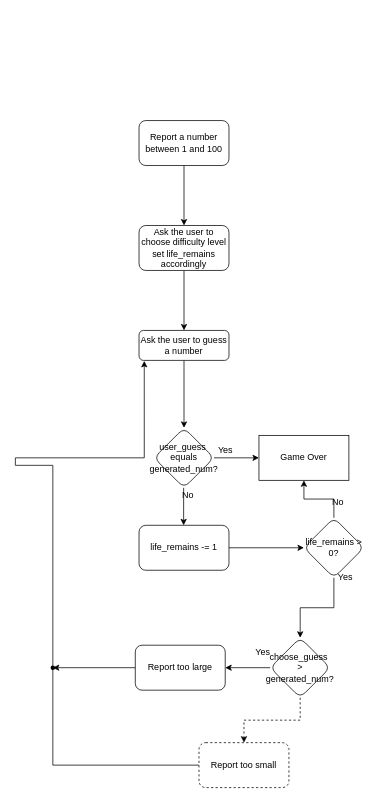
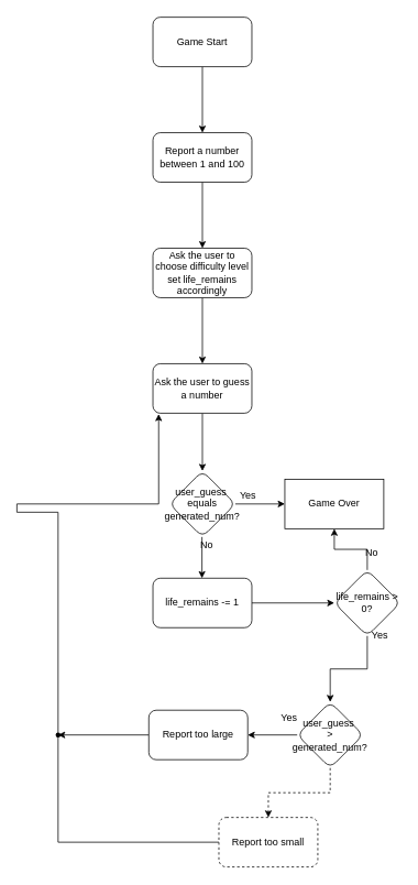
  <mxCell id="0" />
  <mxCell id="1" parent="0" />
+ <mxCell id="2" value="" style="edgeStyle=orthogonalEdgeStyle;rounded=0;orthogonalLoop=1;jettySize=auto;html=1;" edge="1" parent="1" source="3" target="5"><mxGeometry relative="1" as="geometry" /></mxCell>
+ <mxCell id="3" value="Game Start" style="rounded=1;whiteSpace=wrap;html=1;" vertex="1" parent="1"><mxGeometry x="185" y="20" width="120" height="60" as="geometry" /></mxCell>
  <mxCell id="4" value="" style="edgeStyle=orthogonalEdgeStyle;rounded=0;orthogonalLoop=1;jettySize=auto;html=1;" edge="1" parent="1" source="5" target="7"><mxGeometry relative="1" as="geometry" /></mxCell>
  <mxCell id="5" value="Report a number between 1 and 100" style="whiteSpace=wrap;html=1;rounded=1;" vertex="1" parent="1"><mxGeometry x="185" y="160" width="120" height="60" as="geometry" /></mxCell>
  <mxCell id="6" value="" style="edgeStyle=orthogonalEdgeStyle;rounded=0;orthogonalLoop=1;jettySize=auto;html=1;" edge="1" parent="1" source="7" target="9"><mxGeometry relative="1" as="geometry" /></mxCell>
  <mxCell id="7" value="Ask the user to choose difficulty level&lt;br&gt;set life_remains accordingly" style="whiteSpace=wrap;html=1;rounded=1;" vertex="1" parent="1"><mxGeometry x="185" y="300" width="120" height="60" as="geometry" /></mxCell>
  <mxCell id="8" value="" style="edgeStyle=orthogonalEdgeStyle;rounded=0;orthogonalLoop=1;jettySize=auto;html=1;" edge="1" parent="1" source="9" target="11"><mxGeometry relative="1" as="geometry" /></mxCell>
- <mxCell id="9" value="Ask the user to guess a number" style="whiteSpace=wrap;html=1;rounded=1;" vertex="1" parent="1"><mxGeometry x="185" y="440" width="120" height="40" as="geometry" /></mxCell>
+ <mxCell id="9" value="Ask the user to guess a number" style="whiteSpace=wrap;html=1;rounded=1;" vertex="1" parent="1"><mxGeometry x="185" y="440" width="120" height="60" as="geometry" /></mxCell>
  <mxCell id="10" value="" style="edgeStyle=orthogonalEdgeStyle;rounded=0;orthogonalLoop=1;jettySize=auto;html=1;" edge="1" parent="1" source="11" target="12"><mxGeometry relative="1" as="geometry" /></mxCell>
  <mxCell id="11" value="user_guess&amp;nbsp;&lt;br&gt;equals&lt;br&gt;generated_num?" style="rhombus;whiteSpace=wrap;html=1;rounded=1;" vertex="1" parent="1"><mxGeometry x="205" y="570" width="80" height="80" as="geometry" /></mxCell>
  <mxCell id="12" value="Game Over" style="whiteSpace=wrap;html=1;rounded=0;" vertex="1" parent="1"><mxGeometry x="345" y="580" width="120" height="60" as="geometry" /></mxCell>
  <mxCell id="13" value="Yes" style="text;html=1;align=center;verticalAlign=middle;resizable=0;points=[];autosize=1;strokeColor=none;fillColor=none;" vertex="1" parent="1"><mxGeometry x="280" y="590" width="40" height="20" as="geometry" /></mxCell>
  <mxCell id="14" value="" style="edgeStyle=orthogonalEdgeStyle;rounded=0;orthogonalLoop=1;jettySize=auto;html=1;" edge="1" parent="1" source="16" target="27"><mxGeometry relative="1" as="geometry" /></mxCell>
  <mxCell id="15" value="" style="edgeStyle=orthogonalEdgeStyle;rounded=0;orthogonalLoop=1;jettySize=auto;html=1;dashed=1;" edge="1" parent="1" source="16" target="30"><mxGeometry relative="1" as="geometry" /></mxCell>
- <mxCell id="16" value="choose_guess&amp;nbsp;&lt;br&gt;&amp;gt;&lt;br&gt;generated_num?" style="rhombus;whiteSpace=wrap;html=1;rounded=1;" vertex="1" parent="1"><mxGeometry x="360" y="850" width="80" height="80" as="geometry" /></mxCell>
+ <mxCell id="16" value="user_guess&amp;nbsp;&lt;br&gt;&amp;gt;&lt;br&gt;generated_num?" style="rhombus;whiteSpace=wrap;html=1;rounded=1;" vertex="1" parent="1"><mxGeometry x="360" y="850" width="80" height="80" as="geometry" /></mxCell>
  <mxCell id="17" value="No" style="text;html=1;align=center;verticalAlign=middle;resizable=0;points=[];autosize=1;strokeColor=none;fillColor=none;" vertex="1" parent="1"><mxGeometry x="235" y="650" width="30" height="20" as="geometry" /></mxCell>
  <mxCell id="18" value="" style="endArrow=classic;html=1;rounded=0;" edge="1" parent="1"><mxGeometry width="50" height="50" relative="1" as="geometry"><mxPoint x="244.5" y="650" as="sourcePoint" /><mxPoint x="244.5" y="700" as="targetPoint" /></mxGeometry></mxCell>
  <mxCell id="19" value="" style="edgeStyle=orthogonalEdgeStyle;rounded=0;orthogonalLoop=1;jettySize=auto;html=1;" edge="1" parent="1" source="20" target="23"><mxGeometry relative="1" as="geometry" /></mxCell>
  <mxCell id="20" value="life_remains -= 1" style="rounded=1;whiteSpace=wrap;html=1;" vertex="1" parent="1"><mxGeometry x="185" y="700" width="120" height="60" as="geometry" /></mxCell>
  <mxCell id="21" value="" style="edgeStyle=orthogonalEdgeStyle;rounded=0;orthogonalLoop=1;jettySize=auto;html=1;" edge="1" parent="1" source="23" target="12"><mxGeometry relative="1" as="geometry" /></mxCell>
  <mxCell id="22" value="" style="edgeStyle=orthogonalEdgeStyle;rounded=0;orthogonalLoop=1;jettySize=auto;html=1;" edge="1" parent="1" source="23" target="16"><mxGeometry relative="1" as="geometry" /></mxCell>
  <mxCell id="23" value="life_remains &amp;gt; 0?" style="rhombus;whiteSpace=wrap;html=1;rounded=1;" vertex="1" parent="1"><mxGeometry x="405" y="690" width="80" height="80" as="geometry" /></mxCell>
  <mxCell id="24" value="No" style="text;html=1;align=center;verticalAlign=middle;resizable=0;points=[];autosize=1;strokeColor=none;fillColor=none;" vertex="1" parent="1"><mxGeometry x="435" y="660" width="30" height="20" as="geometry" /></mxCell>
  <mxCell id="25" value="Yes" style="text;html=1;align=center;verticalAlign=middle;resizable=0;points=[];autosize=1;strokeColor=none;fillColor=none;" vertex="1" parent="1"><mxGeometry x="440" y="760" width="40" height="20" as="geometry" /></mxCell>
  <mxCell id="26" value="" style="edgeStyle=orthogonalEdgeStyle;rounded=0;orthogonalLoop=1;jettySize=auto;html=1;" edge="1" parent="1" source="27" target="31"><mxGeometry relative="1" as="geometry" /></mxCell>
  <mxCell id="27" value="Report too large" style="whiteSpace=wrap;html=1;rounded=1;" vertex="1" parent="1"><mxGeometry x="180" y="860" width="120" height="60" as="geometry" /></mxCell>
  <mxCell id="28" value="Yes" style="text;html=1;align=center;verticalAlign=middle;resizable=0;points=[];autosize=1;strokeColor=none;fillColor=none;" vertex="1" parent="1"><mxGeometry x="330" y="860" width="40" height="20" as="geometry" /></mxCell>
  <mxCell id="29" value="" style="edgeStyle=orthogonalEdgeStyle;rounded=0;orthogonalLoop=1;jettySize=auto;html=1;entryX=0.058;entryY=1.017;entryDx=0;entryDy=0;entryPerimeter=0;" edge="1" parent="1" source="30" target="9"><mxGeometry relative="1" as="geometry"><mxPoint x="90" y="390" as="targetPoint" /><Array as="points"><mxPoint x="70" y="1020" /><mxPoint x="70" y="620" /><mxPoint x="20" y="620" /><mxPoint x="20" y="610" /><mxPoint x="192" y="610" /></Array></mxGeometry></mxCell>
  <mxCell id="30" value="Report too small" style="whiteSpace=wrap;html=1;rounded=1;dashed=1;" vertex="1" parent="1"><mxGeometry x="265" y="990" width="120" height="60" as="geometry" /></mxCell>
  <mxCell id="31" value="" style="shape=waypoint;sketch=0;size=6;pointerEvents=1;points=[];fillColor=default;resizable=0;rotatable=0;perimeter=centerPerimeter;snapToPoint=1;rounded=1;" vertex="1" parent="1"><mxGeometry x="50" y="870" width="40" height="40" as="geometry" /></mxCell>
